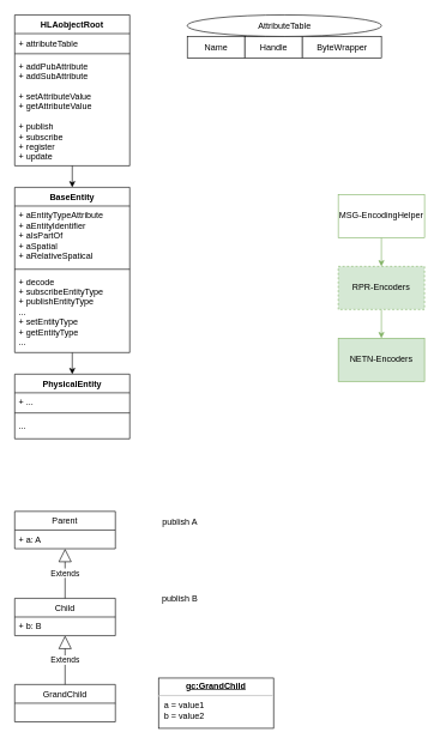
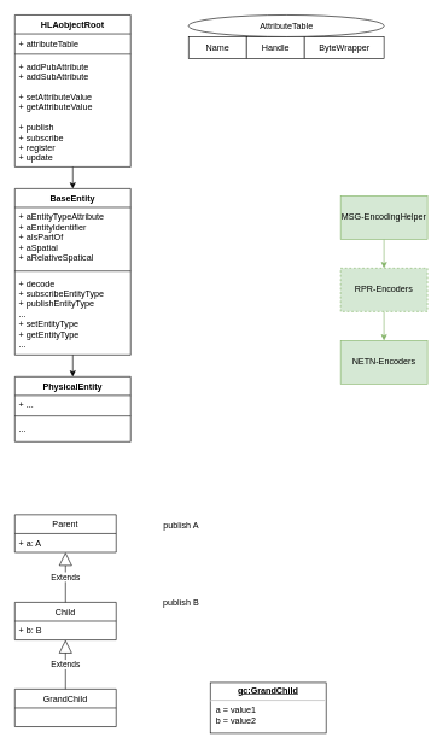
  <mxCell id="0" />
  <mxCell id="1" parent="0" />
  <mxCell id="2" value="" style="edgeStyle=none;html=1;" parent="1" source="3" target="8" edge="1"><mxGeometry relative="1" as="geometry" /></mxCell>
  <mxCell id="3" value="HLAobjectRoot" style="swimlane;fontStyle=1;align=center;verticalAlign=top;childLayout=stackLayout;horizontal=1;startSize=26;horizontalStack=0;resizeParent=1;resizeParentMax=0;resizeLast=0;collapsible=1;marginBottom=0;" parent="1" vertex="1"><mxGeometry x="20" y="20" width="160" height="210" as="geometry" /></mxCell>
  <mxCell id="4" value="+ attributeTable" style="text;strokeColor=none;fillColor=none;align=left;verticalAlign=top;spacingLeft=4;spacingRight=4;overflow=hidden;rotatable=0;points=[[0,0.5],[1,0.5]];portConstraint=eastwest;" parent="3" vertex="1"><mxGeometry y="26" width="160" height="24" as="geometry" /></mxCell>
  <mxCell id="5" value="" style="line;strokeWidth=1;fillColor=none;align=left;verticalAlign=middle;spacingTop=-1;spacingLeft=3;spacingRight=3;rotatable=0;labelPosition=right;points=[];portConstraint=eastwest;" parent="3" vertex="1"><mxGeometry y="50" width="160" height="8" as="geometry" /></mxCell>
  <mxCell id="6" value="+ addPubAttribute&#10;+ addSubAttribute&#10;&#10;+ setAttributeValue&#10;+ getAttributeValue&#10;&#10;+ publish&#10;+ subscribe&#10;+ register&#10;+ update" style="text;strokeColor=none;fillColor=none;align=left;verticalAlign=top;spacingLeft=4;spacingRight=4;overflow=hidden;rotatable=0;points=[[0,0.5],[1,0.5]];portConstraint=eastwest;" parent="3" vertex="1"><mxGeometry y="58" width="160" height="152" as="geometry" /></mxCell>
  <mxCell id="7" value="" style="edgeStyle=none;html=1;" parent="1" source="8" target="12" edge="1"><mxGeometry relative="1" as="geometry" /></mxCell>
  <mxCell id="8" value="BaseEntity" style="swimlane;fontStyle=1;align=center;verticalAlign=top;childLayout=stackLayout;horizontal=1;startSize=26;horizontalStack=0;resizeParent=1;resizeParentMax=0;resizeLast=0;collapsible=1;marginBottom=0;" parent="1" vertex="1"><mxGeometry x="20" y="260" width="160" height="230" as="geometry" /></mxCell>
  <mxCell id="9" value="+ aEntityTypeAttribute&#10;+ aEntityIdentifier&#10;+ aIsPartOf&#10;+ aSpatial&#10;+ aRelativeSpatical" style="text;strokeColor=none;fillColor=none;align=left;verticalAlign=top;spacingLeft=4;spacingRight=4;overflow=hidden;rotatable=0;points=[[0,0.5],[1,0.5]];portConstraint=eastwest;" parent="8" vertex="1"><mxGeometry y="26" width="160" height="84" as="geometry" /></mxCell>
  <mxCell id="10" value="" style="line;strokeWidth=1;fillColor=none;align=left;verticalAlign=middle;spacingTop=-1;spacingLeft=3;spacingRight=3;rotatable=0;labelPosition=right;points=[];portConstraint=eastwest;" parent="8" vertex="1"><mxGeometry y="110" width="160" height="8" as="geometry" /></mxCell>
  <mxCell id="11" value="+ decode&#10;+ subscribeEntityType&#10;+ publishEntityType&#10;...&#10;+ setEntityType&#10;+ getEntityType&#10;..." style="text;strokeColor=none;fillColor=none;align=left;verticalAlign=top;spacingLeft=4;spacingRight=4;overflow=hidden;rotatable=0;points=[[0,0.5],[1,0.5]];portConstraint=eastwest;" parent="8" vertex="1"><mxGeometry y="118" width="160" height="112" as="geometry" /></mxCell>
  <mxCell id="12" value="PhysicalEntity" style="swimlane;fontStyle=1;align=center;verticalAlign=top;childLayout=stackLayout;horizontal=1;startSize=26;horizontalStack=0;resizeParent=1;resizeParentMax=0;resizeLast=0;collapsible=1;marginBottom=0;" parent="1" vertex="1"><mxGeometry x="20" y="520" width="160" height="90" as="geometry" /></mxCell>
  <mxCell id="13" value="+ ..." style="text;strokeColor=none;fillColor=none;align=left;verticalAlign=top;spacingLeft=4;spacingRight=4;overflow=hidden;rotatable=0;points=[[0,0.5],[1,0.5]];portConstraint=eastwest;" parent="12" vertex="1"><mxGeometry y="26" width="160" height="24" as="geometry" /></mxCell>
  <mxCell id="14" value="" style="line;strokeWidth=1;fillColor=none;align=left;verticalAlign=middle;spacingTop=-1;spacingLeft=3;spacingRight=3;rotatable=0;labelPosition=right;points=[];portConstraint=eastwest;" parent="12" vertex="1"><mxGeometry y="50" width="160" height="8" as="geometry" /></mxCell>
  <mxCell id="15" value="..." style="text;strokeColor=none;fillColor=none;align=left;verticalAlign=top;spacingLeft=4;spacingRight=4;overflow=hidden;rotatable=0;points=[[0,0.5],[1,0.5]];portConstraint=eastwest;" parent="12" vertex="1"><mxGeometry y="58" width="160" height="32" as="geometry" /></mxCell>
  <mxCell id="16" value="Name" style="html=1;" parent="1" vertex="1"><mxGeometry x="260" y="50" width="80" height="30" as="geometry" /></mxCell>
  <mxCell id="17" value="Handle" style="html=1;" parent="1" vertex="1"><mxGeometry x="340" y="50" width="80" height="30" as="geometry" /></mxCell>
  <mxCell id="18" value="ByteWrapper" style="html=1;" parent="1" vertex="1"><mxGeometry x="420" y="50" width="110" height="30" as="geometry" /></mxCell>
  <mxCell id="19" value="AttributeTable" style="ellipse;html=1;" parent="1" vertex="1"><mxGeometry x="260" y="20" width="270" height="30" as="geometry" /></mxCell>
  <mxCell id="20" value="" style="edgeStyle=none;html=1;fillColor=#d5e8d4;strokeColor=#82b366;" parent="1" source="21" target="23" edge="1"><mxGeometry relative="1" as="geometry" /></mxCell>
- <mxCell id="21" value="MSG-EncodingHelper" style="rounded=0;whiteSpace=wrap;html=1;fillColor=#ffffff;strokeColor=#82b366;" parent="1" vertex="1"><mxGeometry x="470" y="270" width="120" height="60" as="geometry" /></mxCell>
+ <mxCell id="21" value="MSG-EncodingHelper" style="rounded=0;whiteSpace=wrap;html=1;fillColor=#d5e8d4;strokeColor=#82b366;" parent="1" vertex="1"><mxGeometry x="470" y="270" width="120" height="60" as="geometry" /></mxCell>
  <mxCell id="22" value="" style="edgeStyle=none;html=1;fillColor=#d5e8d4;strokeColor=#82b366;" parent="1" source="23" target="24" edge="1"><mxGeometry relative="1" as="geometry" /></mxCell>
  <mxCell id="23" value="RPR-Encoders" style="rounded=0;whiteSpace=wrap;html=1;fillColor=#d5e8d4;strokeColor=#82b366;dashed=1;" parent="1" vertex="1"><mxGeometry x="470" y="370" width="120" height="60" as="geometry" /></mxCell>
  <mxCell id="24" value="NETN-Encoders" style="rounded=0;whiteSpace=wrap;html=1;fillColor=#d5e8d4;strokeColor=#82b366;" parent="1" vertex="1"><mxGeometry x="470" y="470" width="120" height="60" as="geometry" /></mxCell>
  <mxCell id="25" value="Parent" style="swimlane;fontStyle=0;childLayout=stackLayout;horizontal=1;startSize=26;fillColor=none;horizontalStack=0;resizeParent=1;resizeParentMax=0;resizeLast=0;collapsible=1;marginBottom=0;" vertex="1" parent="1"><mxGeometry x="20" y="711" width="140" height="52" as="geometry" /></mxCell>
  <mxCell id="26" value="+ a: A" style="text;strokeColor=none;fillColor=none;align=left;verticalAlign=top;spacingLeft=4;spacingRight=4;overflow=hidden;rotatable=0;points=[[0,0.5],[1,0.5]];portConstraint=eastwest;" vertex="1" parent="25"><mxGeometry y="26" width="140" height="26" as="geometry" /></mxCell>
  <mxCell id="27" value="Child" style="swimlane;fontStyle=0;childLayout=stackLayout;horizontal=1;startSize=26;fillColor=none;horizontalStack=0;resizeParent=1;resizeParentMax=0;resizeLast=0;collapsible=1;marginBottom=0;" vertex="1" parent="1"><mxGeometry x="20" y="832" width="140" height="52" as="geometry" /></mxCell>
  <mxCell id="28" value="+ b: B" style="text;strokeColor=none;fillColor=none;align=left;verticalAlign=top;spacingLeft=4;spacingRight=4;overflow=hidden;rotatable=0;points=[[0,0.5],[1,0.5]];portConstraint=eastwest;" vertex="1" parent="27"><mxGeometry y="26" width="140" height="26" as="geometry" /></mxCell>
  <mxCell id="29" value="GrandChild" style="swimlane;fontStyle=0;childLayout=stackLayout;horizontal=1;startSize=26;fillColor=none;horizontalStack=0;resizeParent=1;resizeParentMax=0;resizeLast=0;collapsible=1;marginBottom=0;" vertex="1" parent="1"><mxGeometry x="20" y="952" width="140" height="52" as="geometry" /></mxCell>
  <mxCell id="30" value="publish A" style="text;html=1;strokeColor=none;fillColor=none;align=center;verticalAlign=middle;whiteSpace=wrap;rounded=0;" vertex="1" parent="1"><mxGeometry x="220" y="711" width="60" height="30" as="geometry" /></mxCell>
  <mxCell id="31" value="publish B" style="text;html=1;strokeColor=none;fillColor=none;align=center;verticalAlign=middle;whiteSpace=wrap;rounded=0;" vertex="1" parent="1"><mxGeometry x="220" y="818" width="60" height="30" as="geometry" /></mxCell>
- <mxCell id="32" value="&lt;p style=&quot;margin: 0px ; margin-top: 4px ; text-align: center ; text-decoration: underline&quot;&gt;&lt;b&gt;gc:GrandChild&lt;/b&gt;&lt;/p&gt;&lt;hr&gt;&lt;p style=&quot;margin: 0px ; margin-left: 8px&quot;&gt;a = value1&lt;br&gt;b = value2&lt;br&gt;&lt;/p&gt;" style="verticalAlign=top;align=left;overflow=fill;fontSize=12;fontFamily=Helvetica;html=1;" vertex="1" parent="1"><mxGeometry x="220" y="943" width="160" height="70" as="geometry" /></mxCell>
+ <mxCell id="32" value="&lt;p style=&quot;margin: 0px ; margin-top: 4px ; text-align: center ; text-decoration: underline&quot;&gt;&lt;b&gt;gc:GrandChild&lt;/b&gt;&lt;/p&gt;&lt;hr&gt;&lt;p style=&quot;margin: 0px ; margin-left: 8px&quot;&gt;a = value1&lt;br&gt;b = value2&lt;br&gt;&lt;/p&gt;" style="verticalAlign=top;align=left;overflow=fill;fontSize=12;fontFamily=Helvetica;html=1;" vertex="1" parent="1"><mxGeometry x="290" y="943" width="160" height="70" as="geometry" /></mxCell>
  <mxCell id="33" value="Extends" style="endArrow=block;endSize=16;endFill=0;html=1;" edge="1" parent="1" source="27" target="25"><mxGeometry width="160" relative="1" as="geometry"><mxPoint x="260" y="872" as="sourcePoint" /><mxPoint x="420" y="872" as="targetPoint" /></mxGeometry></mxCell>
  <mxCell id="34" value="Extends" style="endArrow=block;endSize=16;endFill=0;html=1;" edge="1" parent="1" source="29" target="27"><mxGeometry width="160" relative="1" as="geometry"><mxPoint x="90" y="1042" as="sourcePoint" /><mxPoint x="-50.003" y="992" as="targetPoint" /></mxGeometry></mxCell>
